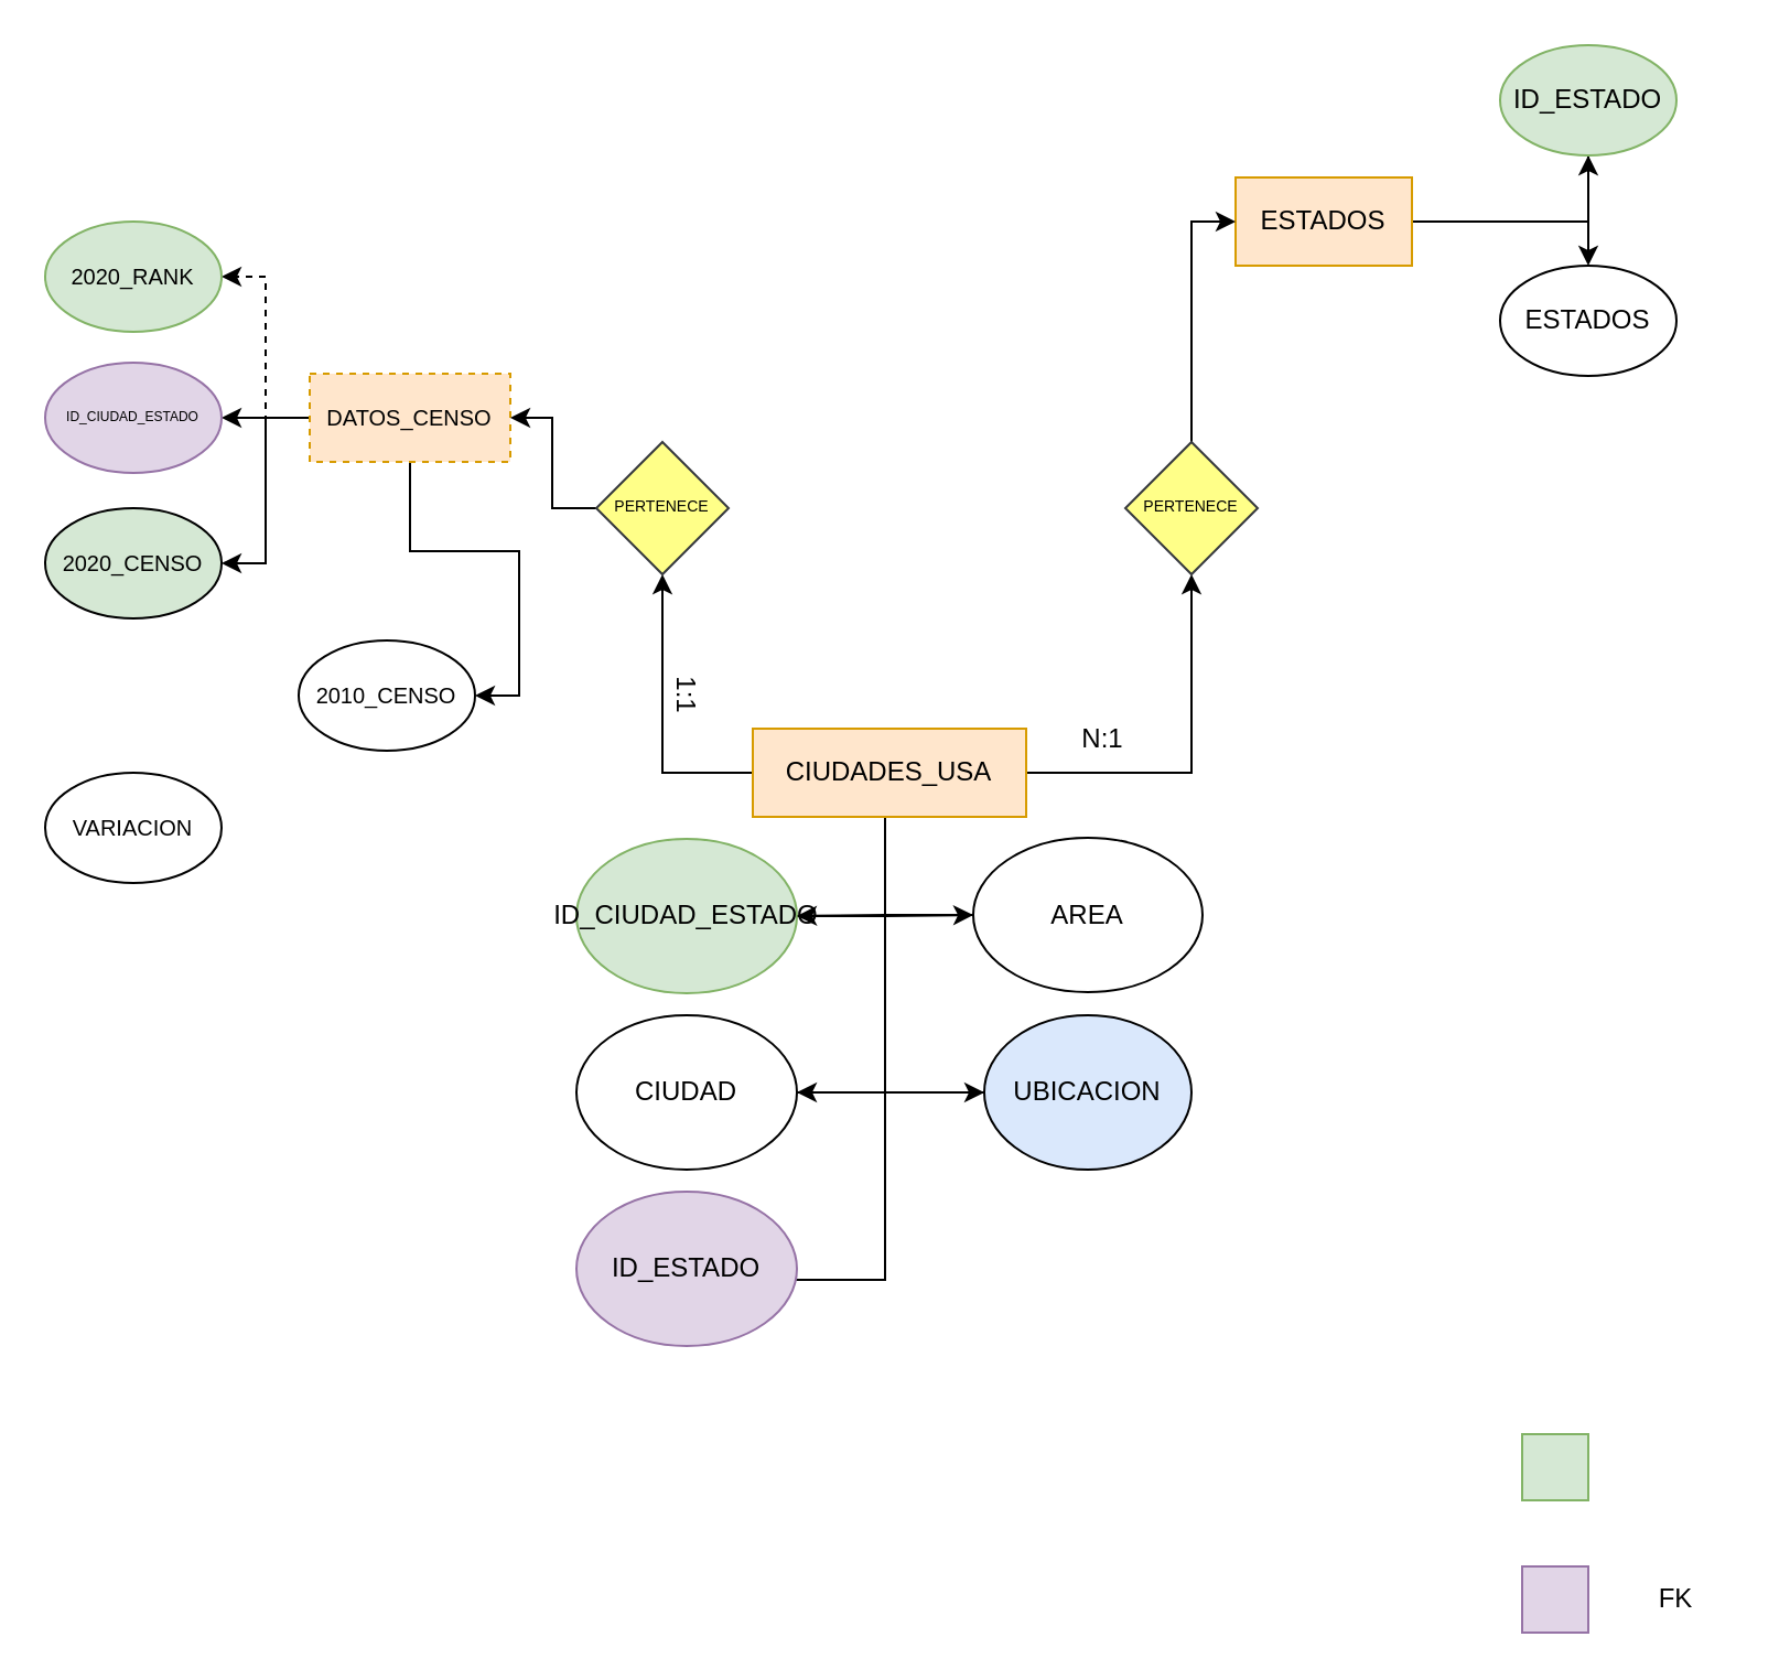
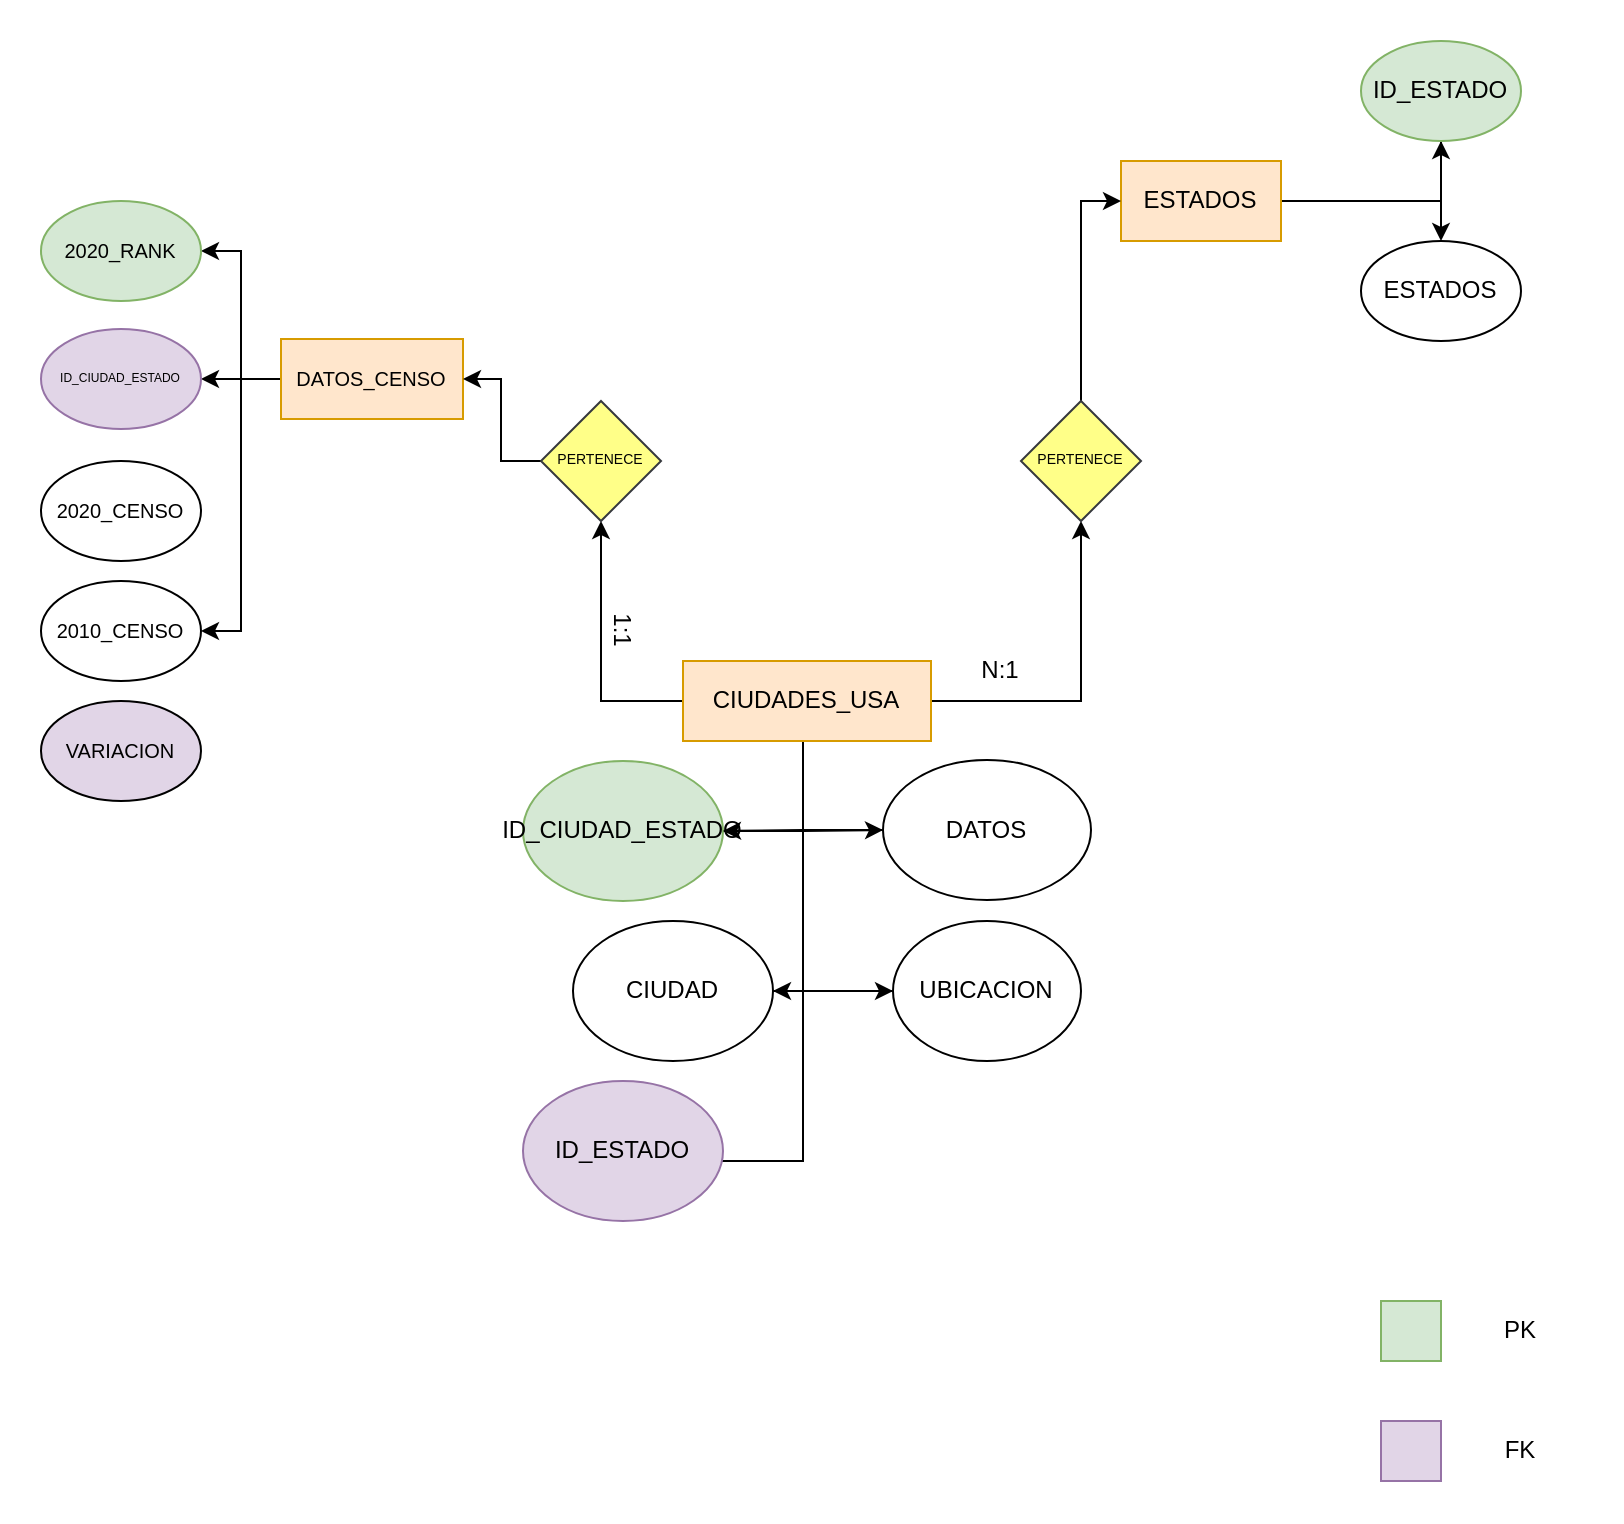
  <mxCell id="0" />
  <mxCell id="1" parent="0" />
  <mxCell id="2" style="edgeStyle=orthogonalEdgeStyle;rounded=0;orthogonalLoop=1;jettySize=auto;html=1;entryX=1;entryY=0.5;entryDx=0;entryDy=0;" edge="1" parent="1" source="5" target="10"><mxGeometry relative="1" as="geometry"><mxPoint x="405" y="640" as="targetPoint" /><Array as="points"><mxPoint x="401" y="580" /><mxPoint x="331" y="580" /></Array></mxGeometry></mxCell>
  <mxCell id="3" style="edgeStyle=orthogonalEdgeStyle;rounded=0;orthogonalLoop=1;jettySize=auto;html=1;entryX=0.5;entryY=1;entryDx=0;entryDy=0;" edge="1" parent="1" source="5" target="25"><mxGeometry relative="1" as="geometry" /></mxCell>
  <mxCell id="4" style="edgeStyle=orthogonalEdgeStyle;rounded=0;orthogonalLoop=1;jettySize=auto;html=1;entryX=0.5;entryY=1;entryDx=0;entryDy=0;" edge="1" parent="1" source="5" target="39"><mxGeometry relative="1" as="geometry" /></mxCell>
  <mxCell id="5" value="CIUDA&lt;span style=&quot;background-color: initial;&quot;&gt;DES_USA&lt;/span&gt;" style="rounded=0;whiteSpace=wrap;html=1;fillColor=#ffe6cc;strokeColor=#d79b00;" parent="1" vertex="1"><mxGeometry x="341" y="330" width="124" height="40" as="geometry" /></mxCell>
  <mxCell id="6" style="edgeStyle=orthogonalEdgeStyle;rounded=0;orthogonalLoop=1;jettySize=auto;html=1;entryX=0;entryY=0.5;entryDx=0;entryDy=0;" edge="1" parent="1" source="7" target="12"><mxGeometry relative="1" as="geometry"><mxPoint x="461" y="410" as="targetPoint" /></mxGeometry></mxCell>
  <mxCell id="7" value="ID_CIUDAD_ESTADO" style="ellipse;whiteSpace=wrap;html=1;fillColor=#d5e8d4;strokeColor=#82b366;" vertex="1" parent="1"><mxGeometry x="261" y="380" width="100" height="70" as="geometry" /></mxCell>
  <mxCell id="8" style="edgeStyle=orthogonalEdgeStyle;rounded=0;orthogonalLoop=1;jettySize=auto;html=1;entryX=0;entryY=0.5;entryDx=0;entryDy=0;" edge="1" parent="1" source="9" target="14"><mxGeometry relative="1" as="geometry" /></mxCell>
- <mxCell id="9" value="CIUDAD" style="ellipse;whiteSpace=wrap;html=1;" vertex="1" parent="1"><mxGeometry x="261" y="460" width="100" height="70" as="geometry" /></mxCell>
+ <mxCell id="9" value="CIUDAD" style="ellipse;whiteSpace=wrap;html=1;" vertex="1" parent="1"><mxGeometry x="286" y="460" width="100" height="70" as="geometry" /></mxCell>
  <mxCell id="10" value="ID_ESTADO" style="ellipse;whiteSpace=wrap;html=1;fillColor=#e1d5e7;strokeColor=#9673a6;" vertex="1" parent="1"><mxGeometry x="261" y="540" width="100" height="70" as="geometry" /></mxCell>
  <mxCell id="11" style="edgeStyle=orthogonalEdgeStyle;rounded=0;orthogonalLoop=1;jettySize=auto;html=1;entryX=1;entryY=0.5;entryDx=0;entryDy=0;" edge="1" parent="1" source="12" target="7"><mxGeometry relative="1" as="geometry" /></mxCell>
- <mxCell id="12" value="AREA" style="ellipse;whiteSpace=wrap;html=1;" vertex="1" parent="1"><mxGeometry x="441" y="379.5" width="104" height="70" as="geometry" /></mxCell>
+ <mxCell id="12" value="DATOS" style="ellipse;whiteSpace=wrap;html=1;" vertex="1" parent="1"><mxGeometry x="441" y="379.5" width="104" height="70" as="geometry" /></mxCell>
  <mxCell id="13" style="edgeStyle=orthogonalEdgeStyle;rounded=0;orthogonalLoop=1;jettySize=auto;html=1;entryX=1;entryY=0.5;entryDx=0;entryDy=0;" edge="1" parent="1" source="14" target="9"><mxGeometry relative="1" as="geometry"><mxPoint x="331" y="530" as="targetPoint" /></mxGeometry></mxCell>
- <mxCell id="14" value="UBICACION" style="ellipse;whiteSpace=wrap;html=1;fillColor=#dae8fc;" vertex="1" parent="1"><mxGeometry x="446" y="460" width="94" height="70" as="geometry" /></mxCell>
+ <mxCell id="14" value="UBICACION" style="ellipse;whiteSpace=wrap;html=1;" vertex="1" parent="1"><mxGeometry x="446" y="460" width="94" height="70" as="geometry" /></mxCell>
  <mxCell id="15" value="" style="whiteSpace=wrap;html=1;aspect=fixed;fillColor=#d5e8d4;strokeColor=#82b366;" vertex="1" parent="1"><mxGeometry x="690" y="650" width="30" height="30" as="geometry" /></mxCell>
+ <mxCell id="16" value="PK" style="text;html=1;align=center;verticalAlign=middle;whiteSpace=wrap;rounded=0;" vertex="1" parent="1"><mxGeometry x="730" y="650" width="60" height="30" as="geometry" /></mxCell>
  <mxCell id="17" value="" style="whiteSpace=wrap;html=1;aspect=fixed;fillColor=#e1d5e7;strokeColor=#9673a6;direction=south;" vertex="1" parent="1"><mxGeometry x="690" y="710" width="30" height="30" as="geometry" /></mxCell>
  <mxCell id="18" value="FK" style="text;html=1;align=center;verticalAlign=middle;whiteSpace=wrap;rounded=0;" vertex="1" parent="1"><mxGeometry x="730" y="710" width="60" height="30" as="geometry" /></mxCell>
  <mxCell id="19" style="edgeStyle=orthogonalEdgeStyle;rounded=0;orthogonalLoop=1;jettySize=auto;html=1;entryX=0.5;entryY=1;entryDx=0;entryDy=0;" edge="1" parent="1" source="20" target="22"><mxGeometry relative="1" as="geometry" /></mxCell>
  <mxCell id="20" value="ESTADOS" style="rounded=0;whiteSpace=wrap;html=1;fillColor=#ffe6cc;strokeColor=#d79b00;" vertex="1" parent="1"><mxGeometry x="560" y="80" width="80" height="40" as="geometry" /></mxCell>
  <mxCell id="21" style="edgeStyle=orthogonalEdgeStyle;rounded=0;orthogonalLoop=1;jettySize=auto;html=1;entryX=0.5;entryY=0;entryDx=0;entryDy=0;" edge="1" parent="1" source="22" target="23"><mxGeometry relative="1" as="geometry" /></mxCell>
  <mxCell id="22" value="ID_ESTADO" style="ellipse;whiteSpace=wrap;html=1;fillColor=#d5e8d4;strokeColor=#82b366;" vertex="1" parent="1"><mxGeometry x="680" y="20" width="80" height="50" as="geometry" /></mxCell>
  <mxCell id="23" value="ESTADOS" style="ellipse;whiteSpace=wrap;html=1;" vertex="1" parent="1"><mxGeometry x="680" y="120" width="80" height="50" as="geometry" /></mxCell>
  <mxCell id="24" style="edgeStyle=orthogonalEdgeStyle;rounded=0;orthogonalLoop=1;jettySize=auto;html=1;entryX=0;entryY=0.5;entryDx=0;entryDy=0;" edge="1" parent="1" source="25" target="20"><mxGeometry relative="1" as="geometry" /></mxCell>
  <mxCell id="25" value="PERTENECE" style="rhombus;whiteSpace=wrap;html=1;fontSize=7;fillColor=#ffff88;strokeColor=#36393d;" vertex="1" parent="1"><mxGeometry x="510" y="200" width="60" height="60" as="geometry" /></mxCell>
  <mxCell id="26" value="N:1" style="text;html=1;align=center;verticalAlign=middle;whiteSpace=wrap;rounded=0;" vertex="1" parent="1"><mxGeometry x="470" y="320" width="60" height="30" as="geometry" /></mxCell>
  <mxCell id="27" style="edgeStyle=orthogonalEdgeStyle;rounded=0;orthogonalLoop=1;jettySize=auto;html=1;entryX=1;entryY=0.5;entryDx=0;entryDy=0;" edge="1" parent="1" source="31" target="33"><mxGeometry relative="1" as="geometry" /></mxCell>
- <mxCell id="28" style="edgeStyle=orthogonalEdgeStyle;rounded=0;orthogonalLoop=1;jettySize=auto;html=1;entryX=1;entryY=0.5;entryDx=0;entryDy=0;dashed=1;" edge="1" parent="1" source="31" target="32"><mxGeometry relative="1" as="geometry" /></mxCell>
- <mxCell id="29" style="edgeStyle=orthogonalEdgeStyle;rounded=0;orthogonalLoop=1;jettySize=auto;html=1;entryX=1;entryY=0.5;entryDx=0;entryDy=0;" edge="1" parent="1" source="31" target="35"><mxGeometry relative="1" as="geometry"><Array as="points"><mxPoint x="120" y="189" /><mxPoint x="120" y="255" /></Array></mxGeometry></mxCell>
+ <mxCell id="28" style="edgeStyle=orthogonalEdgeStyle;rounded=0;orthogonalLoop=1;jettySize=auto;html=1;entryX=1;entryY=0.5;entryDx=0;entryDy=0;" edge="1" parent="1" source="31" target="32"><mxGeometry relative="1" as="geometry" /></mxCell>
  <mxCell id="30" style="edgeStyle=orthogonalEdgeStyle;rounded=0;orthogonalLoop=1;jettySize=auto;html=1;entryX=1;entryY=0.5;entryDx=0;entryDy=0;" edge="1" parent="1" source="31" target="36"><mxGeometry relative="1" as="geometry" /></mxCell>
- <mxCell id="31" value="DATOS_CENSO" style="rounded=0;whiteSpace=wrap;html=1;fontSize=10;fillColor=#ffe6cc;strokeColor=#d79b00;dashed=1;" vertex="1" parent="1"><mxGeometry x="140" y="169" width="91" height="40" as="geometry" /></mxCell>
+ <mxCell id="31" value="DATOS_CENSO" style="rounded=0;whiteSpace=wrap;html=1;fontSize=10;fillColor=#ffe6cc;strokeColor=#d79b00;" vertex="1" parent="1"><mxGeometry x="140" y="169" width="91" height="40" as="geometry" /></mxCell>
  <mxCell id="32" value="2020_RANK" style="ellipse;whiteSpace=wrap;html=1;fontSize=10;fillColor=#d5e8d4;strokeColor=#82b366;" vertex="1" parent="1"><mxGeometry x="20" y="100" width="80" height="50" as="geometry" /></mxCell>
  <mxCell id="33" value="ID_CIUDAD_ESTADO" style="ellipse;whiteSpace=wrap;html=1;fontSize=6;fillColor=#e1d5e7;strokeColor=#9673a6;" vertex="1" parent="1"><mxGeometry x="20" y="164" width="80" height="50" as="geometry" /></mxCell>
  <mxCell id="34" style="edgeStyle=orthogonalEdgeStyle;rounded=0;orthogonalLoop=1;jettySize=auto;html=1;exitX=1;exitY=0.5;exitDx=0;exitDy=0;" edge="1" parent="1" source="35"><mxGeometry relative="1" as="geometry"><mxPoint x="100.476" y="255.476" as="targetPoint" /></mxGeometry></mxCell>
- <mxCell id="35" value="2020_CENSO" style="ellipse;whiteSpace=wrap;html=1;fontSize=10;fillColor=#d5e8d4;" vertex="1" parent="1"><mxGeometry x="20" y="230" width="80" height="50" as="geometry" /></mxCell>
- <mxCell id="36" value="2010_CENSO" style="ellipse;whiteSpace=wrap;html=1;fontSize=10;" vertex="1" parent="1"><mxGeometry x="135" y="290" width="80" height="50" as="geometry" /></mxCell>
- <mxCell id="37" value="VARIACION" style="ellipse;whiteSpace=wrap;html=1;fontSize=10;" vertex="1" parent="1"><mxGeometry x="20" y="350" width="80" height="50" as="geometry" /></mxCell>
+ <mxCell id="35" value="2020_CENSO" style="ellipse;whiteSpace=wrap;html=1;fontSize=10;" vertex="1" parent="1"><mxGeometry x="20" y="230" width="80" height="50" as="geometry" /></mxCell>
+ <mxCell id="36" value="2010_CENSO" style="ellipse;whiteSpace=wrap;html=1;fontSize=10;" vertex="1" parent="1"><mxGeometry x="20" y="290" width="80" height="50" as="geometry" /></mxCell>
+ <mxCell id="37" value="VARIACION" style="ellipse;whiteSpace=wrap;html=1;fontSize=10;fillColor=#e1d5e7;" vertex="1" parent="1"><mxGeometry x="20" y="350" width="80" height="50" as="geometry" /></mxCell>
  <mxCell id="38" style="edgeStyle=orthogonalEdgeStyle;rounded=0;orthogonalLoop=1;jettySize=auto;html=1;entryX=1;entryY=0.5;entryDx=0;entryDy=0;" edge="1" parent="1" source="39" target="31"><mxGeometry relative="1" as="geometry" /></mxCell>
  <mxCell id="39" value="PERTENECE" style="rhombus;whiteSpace=wrap;html=1;fontSize=7;fillColor=#ffff88;strokeColor=#36393d;" vertex="1" parent="1"><mxGeometry x="270" y="200" width="60" height="60" as="geometry" /></mxCell>
  <mxCell id="40" value="1:1" style="text;html=1;align=center;verticalAlign=middle;whiteSpace=wrap;rounded=0;rotation=90;" vertex="1" parent="1"><mxGeometry x="281" y="300" width="60" height="30" as="geometry" /></mxCell>
